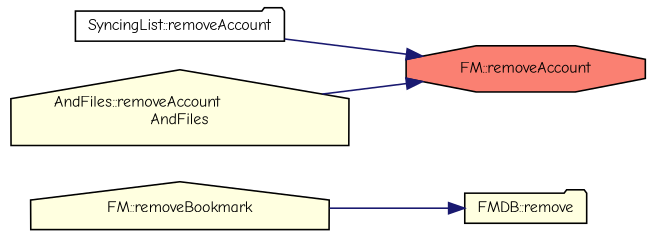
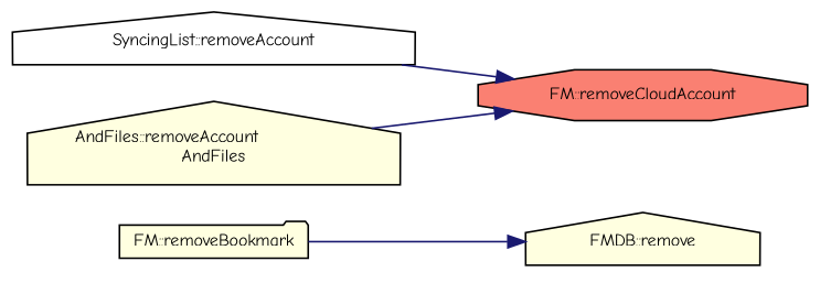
  digraph {
    fontname="Comic Neue"
    rankdir=RL
    node [color=black fillcolor=lightyellow fontname="Comic Neue" fontsize=10 shape=folder style=filled]
    edge [color=midnightblue dir=back fontname="Comic Neue" fontsize=10 labelfontname=Helvetica labelfontsize=10 style=solid]
-   n1 [fontcolor=black height=0.2 label="FMDB::remove" width=0.4]
-   n2 [height=0.2 label="FM::removeBookmark" shape=house width=0.4]
-   n3 [fillcolor=salmon height=0.2 label="FM::removeAccount" shape=octagon width=0.4]
-   n4 [fillcolor=white height=0.2 label="SyncingList::removeAccount" width=0.4]
+   n1 [fontcolor=black height=0.2 label="FMDB::remove" shape=house width=0.4]
+   n2 [height=0.2 label="FM::removeBookmark" width=0.4]
+   n3 [fillcolor=salmon height=0.2 label="FM::removeCloudAccount" shape=octagon width=0.4]
+   n4 [fillcolor=white height=0.2 label="SyncingList::removeAccount" shape=house width=0.4]
    n5 [height=0.2 label="AndFiles::removeAccount\lAndFiles" shape=house width=0.4]
    n1 -> n2
    n3 -> n4
    n3 -> n5
  }
